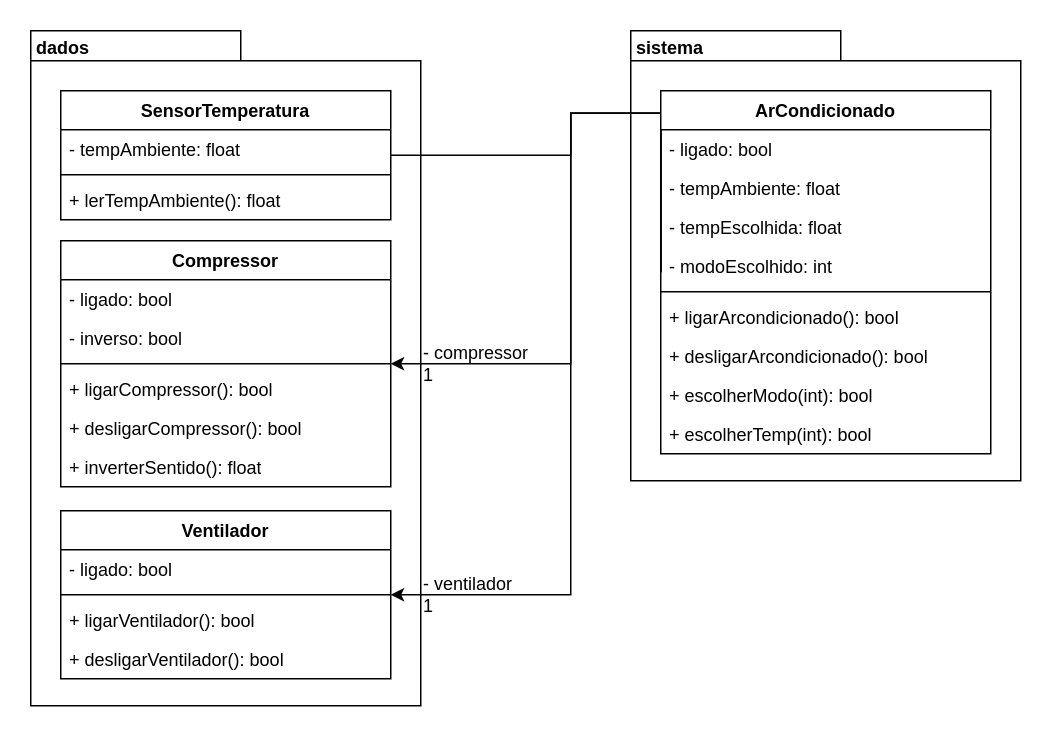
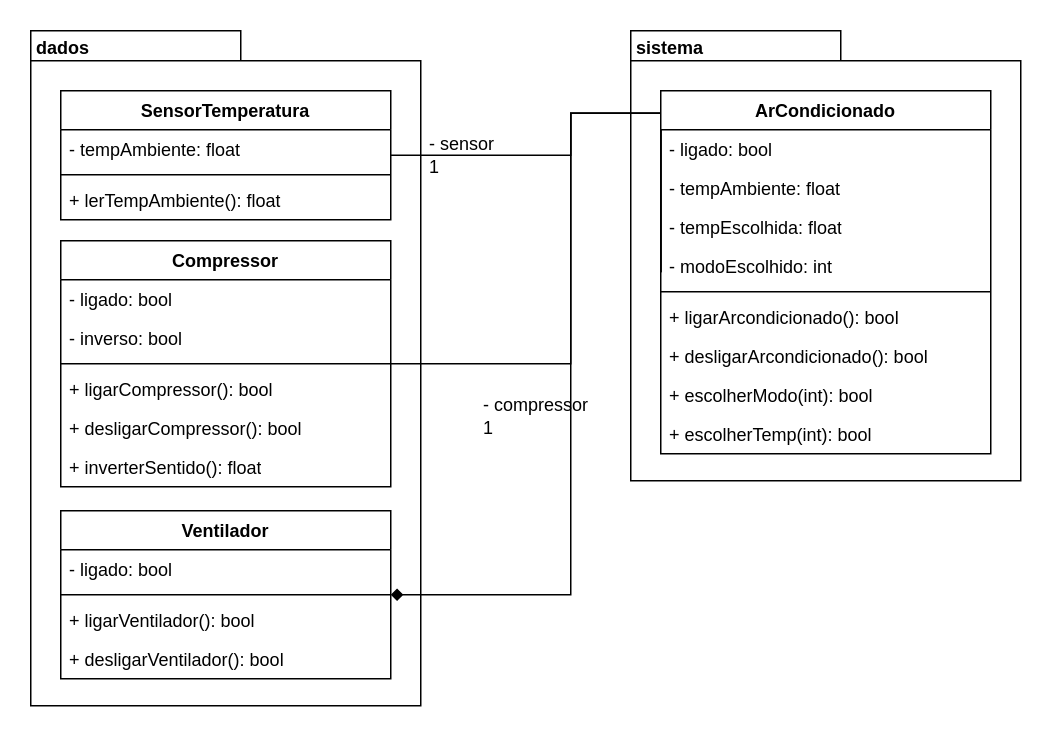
  <mxCell id="0" />
  <mxCell id="1" parent="0" />
  <mxCell id="2" value="dados" style="shape=folder;fontStyle=1;spacingTop=0;tabWidth=140;tabHeight=20;tabPosition=left;html=1;whiteSpace=wrap;align=left;verticalAlign=top;horizontal=1;spacing=0;spacingLeft=4;labelPosition=center;verticalLabelPosition=middle;fillColor=none;" vertex="1" parent="1"><mxGeometry x="20" y="20" width="260" height="450" as="geometry" /></mxCell>
  <mxCell id="3" value="sistema" style="shape=folder;fontStyle=1;spacingTop=0;tabWidth=140;tabHeight=20;tabPosition=left;html=1;whiteSpace=wrap;align=left;verticalAlign=top;horizontal=1;spacing=0;spacingLeft=4;labelPosition=center;verticalLabelPosition=middle;fillColor=none;" vertex="1" parent="1"><mxGeometry x="420" y="20" width="260" height="300" as="geometry" /></mxCell>
  <mxCell id="4" style="edgeStyle=orthogonalEdgeStyle;rounded=0;orthogonalLoop=1;jettySize=auto;html=1;exitX=0;exitY=0.5;exitDx=0;exitDy=0;entryX=1;entryY=0.5;entryDx=0;entryDy=0;endArrow=none;" edge="1" parent="1" source="7" target="17"><mxGeometry relative="1" as="geometry"><Array as="points"><mxPoint x="380" y="75" /><mxPoint x="380" y="103" /></Array></mxGeometry></mxCell>
- <mxCell id="5" style="edgeStyle=orthogonalEdgeStyle;rounded=0;orthogonalLoop=1;jettySize=auto;html=1;exitX=0;exitY=0.5;exitDx=0;exitDy=0;entryX=1;entryY=0.5;entryDx=0;entryDy=0;" edge="1" parent="1" source="7" target="21"><mxGeometry relative="1" as="geometry"><Array as="points"><mxPoint x="380" y="75" /><mxPoint x="380" y="242" /></Array></mxGeometry></mxCell>
- <mxCell id="6" style="edgeStyle=orthogonalEdgeStyle;rounded=0;orthogonalLoop=1;jettySize=auto;html=1;exitX=0;exitY=0.5;exitDx=0;exitDy=0;entryX=1;entryY=0.5;entryDx=0;entryDy=0;" edge="1" parent="1" source="7" target="28"><mxGeometry relative="1" as="geometry"><Array as="points"><mxPoint x="380" y="75" /><mxPoint x="380" y="396" /></Array></mxGeometry></mxCell>
+ <mxCell id="5" style="edgeStyle=orthogonalEdgeStyle;rounded=0;orthogonalLoop=1;jettySize=auto;html=1;exitX=0;exitY=0.5;exitDx=0;exitDy=0;entryX=1;entryY=0.5;entryDx=0;entryDy=0;endArrow=none;" edge="1" parent="1" source="7" target="21"><mxGeometry relative="1" as="geometry"><Array as="points"><mxPoint x="380" y="75" /><mxPoint x="380" y="242" /></Array></mxGeometry></mxCell>
+ <mxCell id="6" style="edgeStyle=orthogonalEdgeStyle;rounded=0;orthogonalLoop=1;jettySize=auto;html=1;exitX=0;exitY=0.5;exitDx=0;exitDy=0;entryX=1;entryY=0.5;entryDx=0;entryDy=0;endArrow=diamond;" edge="1" parent="1" source="7" target="28"><mxGeometry relative="1" as="geometry"><Array as="points"><mxPoint x="380" y="75" /><mxPoint x="380" y="396" /></Array></mxGeometry></mxCell>
  <mxCell id="7" value="ArCondicionado" style="swimlane;fontStyle=1;align=center;verticalAlign=top;childLayout=stackLayout;horizontal=1;startSize=26;horizontalStack=0;resizeParent=1;resizeParentMax=0;resizeLast=0;collapsible=1;marginBottom=0;whiteSpace=wrap;html=1;" vertex="1" parent="1"><mxGeometry x="440" y="60" width="220" height="242" as="geometry"><mxRectangle x="500" y="340" width="130" height="30" as="alternateBounds" /></mxGeometry></mxCell>
  <mxCell id="8" value="- ligado: bool" style="text;strokeColor=none;fillColor=none;align=left;verticalAlign=top;spacingLeft=4;spacingRight=4;overflow=hidden;rotatable=0;points=[[0,0.5],[1,0.5]];portConstraint=eastwest;whiteSpace=wrap;html=1;" vertex="1" parent="7"><mxGeometry y="26" width="220" height="26" as="geometry" /></mxCell>
  <mxCell id="9" value="&lt;div&gt;- tempAmbiente: float&lt;/div&gt;" style="text;strokeColor=none;fillColor=none;align=left;verticalAlign=top;spacingLeft=4;spacingRight=4;overflow=hidden;rotatable=0;points=[[0,0.5],[1,0.5]];portConstraint=eastwest;whiteSpace=wrap;html=1;" vertex="1" parent="7"><mxGeometry y="52" width="220" height="26" as="geometry" /></mxCell>
  <mxCell id="10" value="&lt;div&gt;- tempEscolhida: float&lt;/div&gt;" style="text;strokeColor=none;fillColor=none;align=left;verticalAlign=top;spacingLeft=4;spacingRight=4;overflow=hidden;rotatable=0;points=[[0,0.5],[1,0.5]];portConstraint=eastwest;whiteSpace=wrap;html=1;" vertex="1" parent="7"><mxGeometry y="78" width="220" height="26" as="geometry" /></mxCell>
  <mxCell id="11" value="&lt;div&gt;- modoEscolhido: int&lt;/div&gt;" style="text;strokeColor=none;fillColor=none;align=left;verticalAlign=top;spacingLeft=4;spacingRight=4;overflow=hidden;rotatable=0;points=[[0,0.5],[1,0.5]];portConstraint=eastwest;whiteSpace=wrap;html=1;" vertex="1" parent="7"><mxGeometry y="104" width="220" height="26" as="geometry" /></mxCell>
  <mxCell id="12" value="" style="line;strokeWidth=1;fillColor=none;align=left;verticalAlign=middle;spacingTop=-1;spacingLeft=3;spacingRight=3;rotatable=0;labelPosition=right;points=[];portConstraint=eastwest;strokeColor=inherit;" vertex="1" parent="7"><mxGeometry y="130" width="220" height="8" as="geometry" /></mxCell>
  <mxCell id="13" value="+ ligarArcondicionado(): bool" style="text;strokeColor=none;fillColor=none;align=left;verticalAlign=top;spacingLeft=4;spacingRight=4;overflow=hidden;rotatable=0;points=[[0,0.5],[1,0.5]];portConstraint=eastwest;whiteSpace=wrap;html=1;" vertex="1" parent="7"><mxGeometry y="138" width="220" height="26" as="geometry" /></mxCell>
  <mxCell id="14" value="+ desligarArcondicionado(): bool" style="text;strokeColor=none;fillColor=none;align=left;verticalAlign=top;spacingLeft=4;spacingRight=4;overflow=hidden;rotatable=0;points=[[0,0.5],[1,0.5]];portConstraint=eastwest;whiteSpace=wrap;html=1;" vertex="1" parent="7"><mxGeometry y="164" width="220" height="26" as="geometry" /></mxCell>
  <mxCell id="15" value="+ escolherModo(int): bool" style="text;strokeColor=none;fillColor=none;align=left;verticalAlign=top;spacingLeft=4;spacingRight=4;overflow=hidden;rotatable=0;points=[[0,0.5],[1,0.5]];portConstraint=eastwest;whiteSpace=wrap;html=1;" vertex="1" parent="7"><mxGeometry y="190" width="220" height="26" as="geometry" /></mxCell>
  <mxCell id="16" value="+ escolherTemp(int): bool" style="text;strokeColor=none;fillColor=none;align=left;verticalAlign=top;spacingLeft=4;spacingRight=4;overflow=hidden;rotatable=0;points=[[0,0.5],[1,0.5]];portConstraint=eastwest;whiteSpace=wrap;html=1;" vertex="1" parent="7"><mxGeometry y="216" width="220" height="26" as="geometry" /></mxCell>
  <mxCell id="17" value="SensorTemperatura" style="swimlane;fontStyle=1;align=center;verticalAlign=top;childLayout=stackLayout;horizontal=1;startSize=26;horizontalStack=0;resizeParent=1;resizeParentMax=0;resizeLast=0;collapsible=1;marginBottom=0;whiteSpace=wrap;html=1;" vertex="1" parent="1"><mxGeometry x="40" y="60" width="220" height="86" as="geometry"><mxRectangle x="100" y="340" width="150" height="30" as="alternateBounds" /></mxGeometry></mxCell>
  <mxCell id="18" value="- tempAmbiente: float" style="text;strokeColor=none;fillColor=none;align=left;verticalAlign=top;spacingLeft=4;spacingRight=4;overflow=hidden;rotatable=0;points=[[0,0.5],[1,0.5]];portConstraint=eastwest;whiteSpace=wrap;html=1;" vertex="1" parent="17"><mxGeometry y="26" width="220" height="26" as="geometry" /></mxCell>
  <mxCell id="19" value="" style="line;strokeWidth=1;fillColor=none;align=left;verticalAlign=middle;spacingTop=-1;spacingLeft=3;spacingRight=3;rotatable=0;labelPosition=right;points=[];portConstraint=eastwest;strokeColor=inherit;" vertex="1" parent="17"><mxGeometry y="52" width="220" height="8" as="geometry" /></mxCell>
  <mxCell id="20" value="+ lerTempAmbiente(): float" style="text;strokeColor=none;fillColor=none;align=left;verticalAlign=top;spacingLeft=4;spacingRight=4;overflow=hidden;rotatable=0;points=[[0,0.5],[1,0.5]];portConstraint=eastwest;whiteSpace=wrap;html=1;" vertex="1" parent="17"><mxGeometry y="60" width="220" height="26" as="geometry" /></mxCell>
  <mxCell id="21" value="Compressor" style="swimlane;fontStyle=1;align=center;verticalAlign=top;childLayout=stackLayout;horizontal=1;startSize=26;horizontalStack=0;resizeParent=1;resizeParentMax=0;resizeLast=0;collapsible=1;marginBottom=0;whiteSpace=wrap;html=1;" vertex="1" parent="1"><mxGeometry x="40" y="160" width="220" height="164" as="geometry"><mxRectangle x="100" y="440" width="100" height="30" as="alternateBounds" /></mxGeometry></mxCell>
  <mxCell id="22" value="- ligado: bool" style="text;strokeColor=none;fillColor=none;align=left;verticalAlign=top;spacingLeft=4;spacingRight=4;overflow=hidden;rotatable=0;points=[[0,0.5],[1,0.5]];portConstraint=eastwest;whiteSpace=wrap;html=1;" vertex="1" parent="21"><mxGeometry y="26" width="220" height="26" as="geometry" /></mxCell>
  <mxCell id="23" value="- inverso: bool" style="text;strokeColor=none;fillColor=none;align=left;verticalAlign=top;spacingLeft=4;spacingRight=4;overflow=hidden;rotatable=0;points=[[0,0.5],[1,0.5]];portConstraint=eastwest;whiteSpace=wrap;html=1;" vertex="1" parent="21"><mxGeometry y="52" width="220" height="26" as="geometry" /></mxCell>
  <mxCell id="24" value="" style="line;strokeWidth=1;fillColor=none;align=left;verticalAlign=middle;spacingTop=-1;spacingLeft=3;spacingRight=3;rotatable=0;labelPosition=right;points=[];portConstraint=eastwest;strokeColor=inherit;" vertex="1" parent="21"><mxGeometry y="78" width="220" height="8" as="geometry" /></mxCell>
  <mxCell id="25" value="+ ligarCompressor(): bool" style="text;strokeColor=none;fillColor=none;align=left;verticalAlign=top;spacingLeft=4;spacingRight=4;overflow=hidden;rotatable=0;points=[[0,0.5],[1,0.5]];portConstraint=eastwest;whiteSpace=wrap;html=1;" vertex="1" parent="21"><mxGeometry y="86" width="220" height="26" as="geometry" /></mxCell>
  <mxCell id="26" value="+ desligarCompressor(): bool" style="text;strokeColor=none;fillColor=none;align=left;verticalAlign=top;spacingLeft=4;spacingRight=4;overflow=hidden;rotatable=0;points=[[0,0.5],[1,0.5]];portConstraint=eastwest;whiteSpace=wrap;html=1;" vertex="1" parent="21"><mxGeometry y="112" width="220" height="26" as="geometry" /></mxCell>
  <mxCell id="27" value="+ inverterSentido(): float" style="text;strokeColor=none;fillColor=none;align=left;verticalAlign=top;spacingLeft=4;spacingRight=4;overflow=hidden;rotatable=0;points=[[0,0.5],[1,0.5]];portConstraint=eastwest;whiteSpace=wrap;html=1;" vertex="1" parent="21"><mxGeometry y="138" width="220" height="26" as="geometry" /></mxCell>
  <mxCell id="28" value="Ventilador" style="swimlane;fontStyle=1;align=center;verticalAlign=top;childLayout=stackLayout;horizontal=1;startSize=26;horizontalStack=0;resizeParent=1;resizeParentMax=0;resizeLast=0;collapsible=1;marginBottom=0;whiteSpace=wrap;html=1;" vertex="1" parent="1"><mxGeometry x="40" y="340" width="220" height="112" as="geometry"><mxRectangle x="100" y="620" width="100" height="30" as="alternateBounds" /></mxGeometry></mxCell>
  <mxCell id="29" value="- ligado: bool" style="text;strokeColor=none;fillColor=none;align=left;verticalAlign=top;spacingLeft=4;spacingRight=4;overflow=hidden;rotatable=0;points=[[0,0.5],[1,0.5]];portConstraint=eastwest;whiteSpace=wrap;html=1;" vertex="1" parent="28"><mxGeometry y="26" width="220" height="26" as="geometry" /></mxCell>
  <mxCell id="30" value="" style="line;strokeWidth=1;fillColor=none;align=left;verticalAlign=middle;spacingTop=-1;spacingLeft=3;spacingRight=3;rotatable=0;labelPosition=right;points=[];portConstraint=eastwest;strokeColor=inherit;" vertex="1" parent="28"><mxGeometry y="52" width="220" height="8" as="geometry" /></mxCell>
  <mxCell id="31" value="+ ligarVentilador(): bool" style="text;strokeColor=none;fillColor=none;align=left;verticalAlign=top;spacingLeft=4;spacingRight=4;overflow=hidden;rotatable=0;points=[[0,0.5],[1,0.5]];portConstraint=eastwest;whiteSpace=wrap;html=1;" vertex="1" parent="28"><mxGeometry y="60" width="220" height="26" as="geometry" /></mxCell>
  <mxCell id="32" value="+ desligarVentilador(): bool" style="text;strokeColor=none;fillColor=none;align=left;verticalAlign=top;spacingLeft=4;spacingRight=4;overflow=hidden;rotatable=0;points=[[0,0.5],[1,0.5]];portConstraint=eastwest;whiteSpace=wrap;html=1;" vertex="1" parent="28"><mxGeometry y="86" width="220" height="26" as="geometry" /></mxCell>
- <mxCell id="34" value="&lt;div&gt;- compressor&lt;/div&gt;&lt;div&gt;1&lt;br&gt;&lt;/div&gt;" style="text;html=1;align=left;verticalAlign=middle;resizable=0;points=[];autosize=1;strokeColor=none;fillColor=none;" vertex="1" parent="1"><mxGeometry x="280" y="222" width="90" height="40" as="geometry" /></mxCell>
- <mxCell id="35" value="&lt;div&gt;- ventilador&lt;/div&gt;&lt;div&gt;1&lt;br&gt;&lt;/div&gt;" style="text;html=1;align=left;verticalAlign=middle;resizable=0;points=[];autosize=1;strokeColor=none;fillColor=none;" vertex="1" parent="1"><mxGeometry x="280" y="376" width="80" height="40" as="geometry" /></mxCell>
+ <mxCell id="33" value="&lt;div&gt;- sensor&lt;/div&gt;&lt;div&gt;1&lt;br&gt;&lt;/div&gt;" style="text;html=1;align=left;verticalAlign=middle;resizable=0;points=[];autosize=1;strokeColor=none;fillColor=none;" vertex="1" parent="1"><mxGeometry x="284" y="83" width="70" height="40" as="geometry" /></mxCell>
+ <mxCell id="34" value="&lt;div&gt;- compressor&lt;/div&gt;&lt;div&gt;1&lt;br&gt;&lt;/div&gt;" style="text;html=1;align=left;verticalAlign=middle;resizable=0;points=[];autosize=1;strokeColor=none;fillColor=none;" vertex="1" parent="1"><mxGeometry x="320" y="257" width="90" height="40" as="geometry" /></mxCell>
